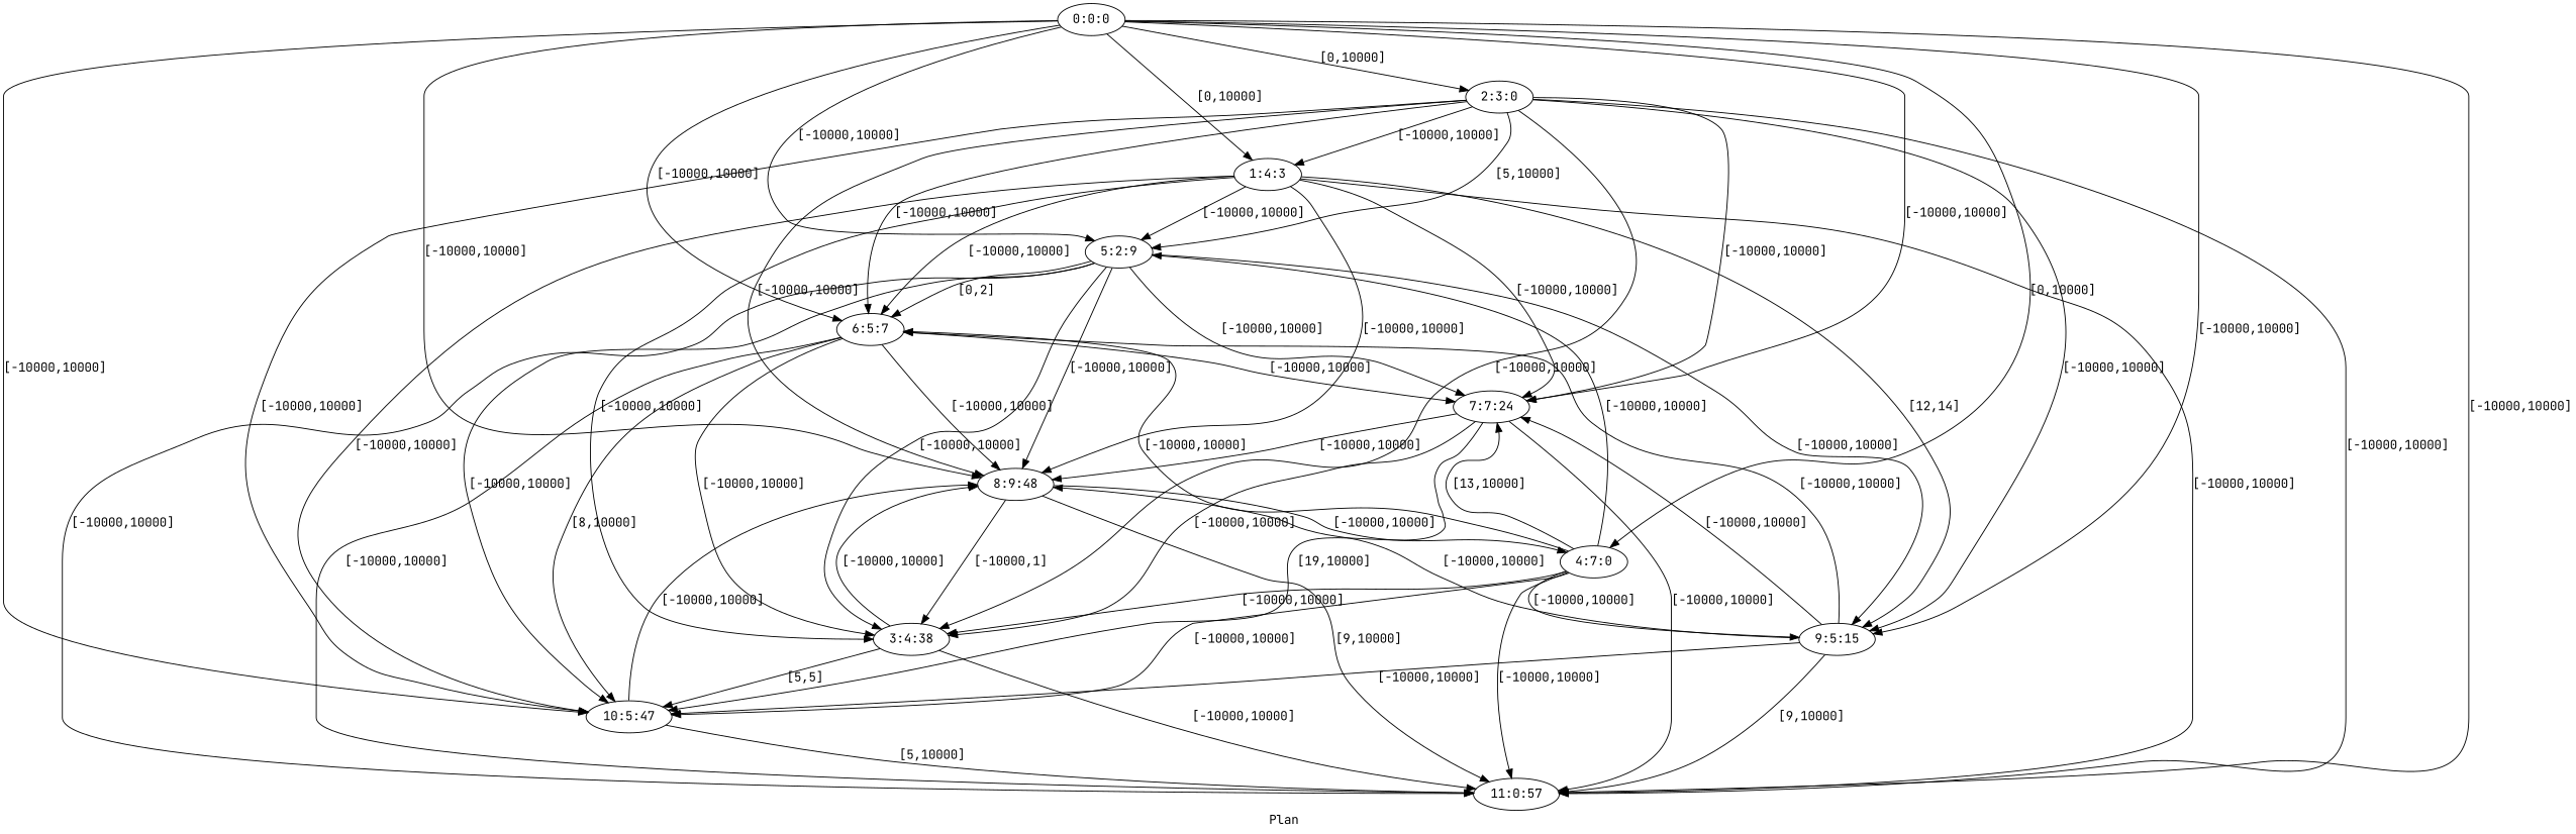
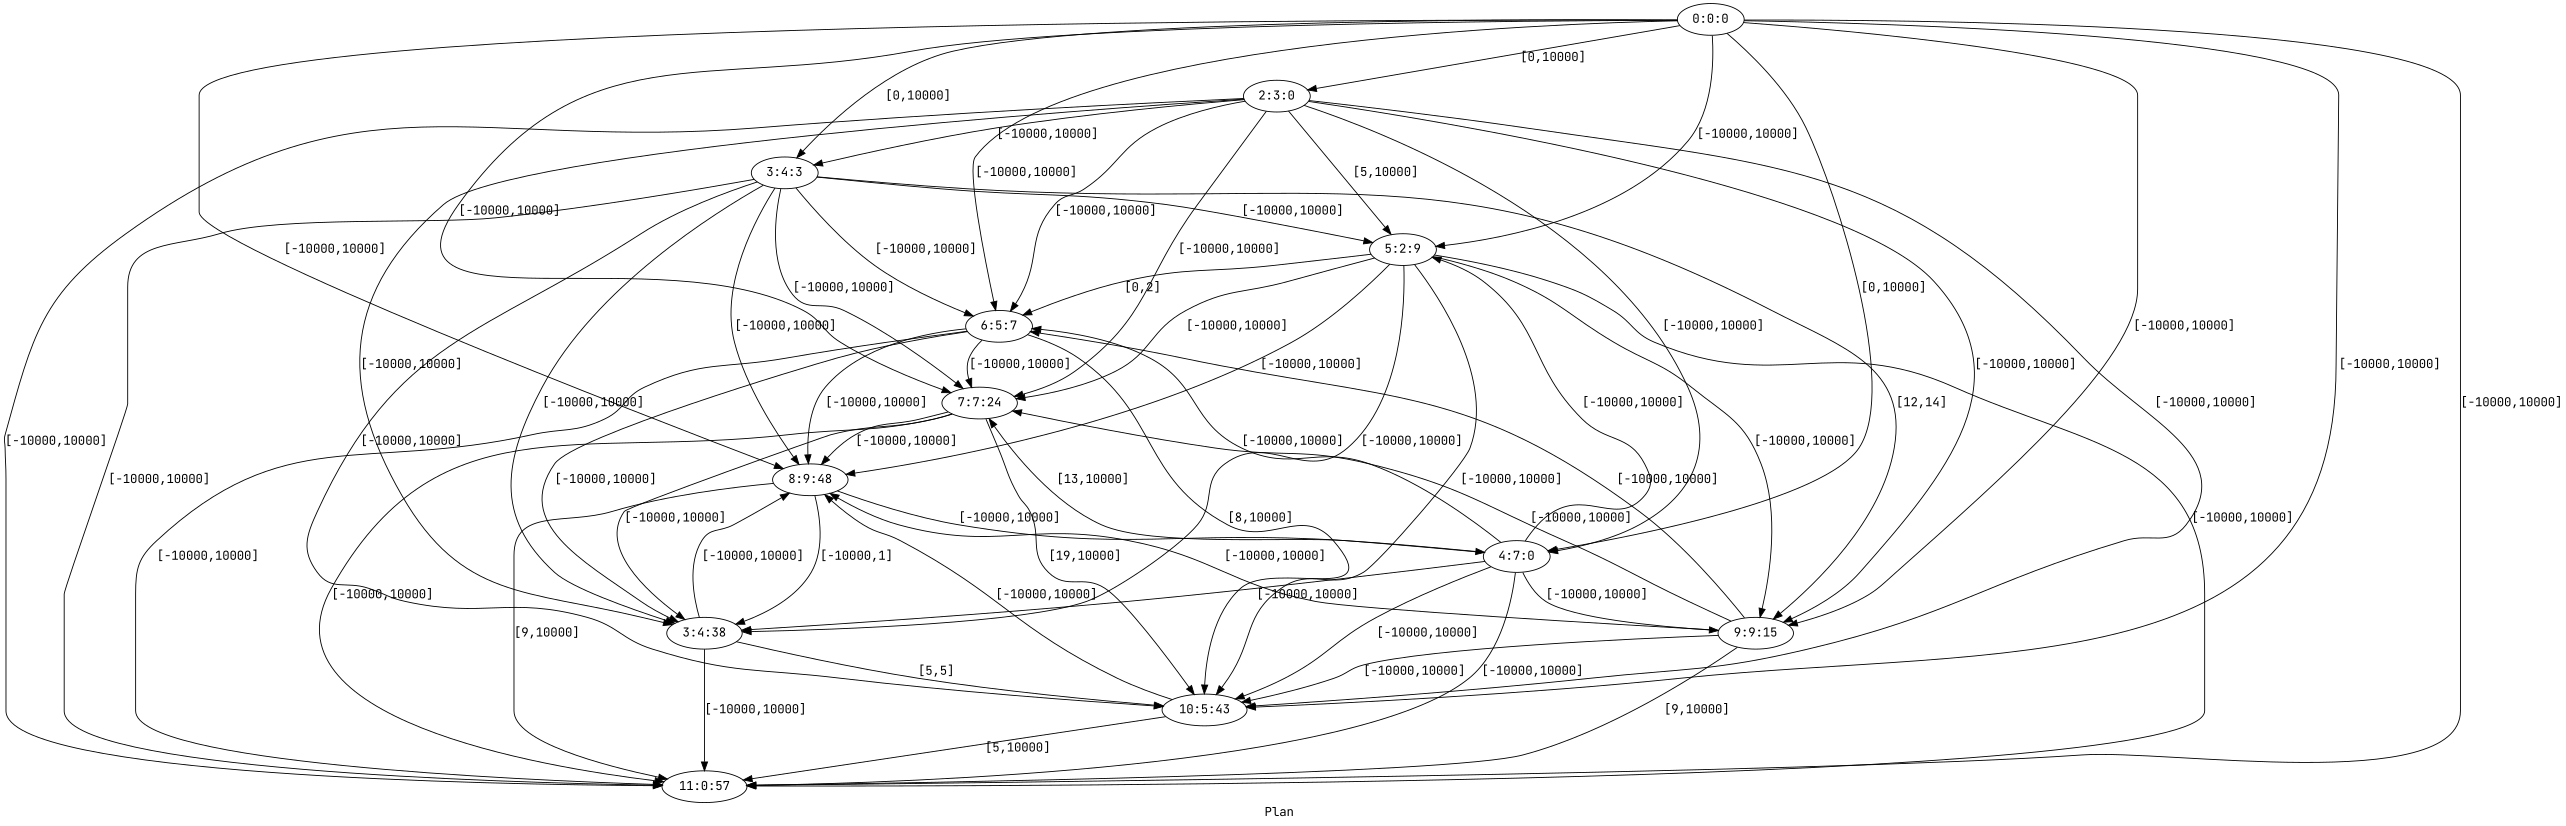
  digraph {
    fldt=0.561472
    fontname="JetBrains Mono"
    label="Plan "
    nodesep=.45
    rankdir=TB
    node [fontname="JetBrains Mono"]
    edge [fontname="JetBrains Mono"]
    "0:0:0"
-   "1:4:3"
+   "1:4:3" [label="3:4:3"]
    "2:3:0"
    "4:7:0"
    n5 [label="5:2:9"]
    "6:5:7"
    "7:7:24"
    "8:9:48"
-   "9:9:15" [label="9:5:15"]
-   "10:5:43" [label="10:5:47"]
+   "9:9:15"
+   "10:5:43"
    "11:0:57"
    "3:4:38"
    "0:0:0" -> "1:4:3" [label="[0,10000]"]
    "0:0:0" -> "2:3:0" [label="[0,10000]"]
    "0:0:0" -> "4:7:0" [label="[0,10000]"]
    "0:0:0" -> n5 [label="[-10000,10000]"]
    "0:0:0" -> "6:5:7" [label="[-10000,10000]"]
    "0:0:0" -> "7:7:24" [label="[-10000,10000]"]
    "0:0:0" -> "8:9:48" [label="[-10000,10000]"]
    "0:0:0" -> "9:9:15" [label="[-10000,10000]"]
    "0:0:0" -> "10:5:43" [label="[-10000,10000]"]
    "0:0:0" -> "11:0:57" [label="[-10000,10000]"]
    "1:4:3" -> n5 [label="[-10000,10000]"]
    "1:4:3" -> "6:5:7" [label="[-10000,10000]"]
    "1:4:3" -> "7:7:24" [label="[-10000,10000]"]
    "1:4:3" -> "8:9:48" [label="[-10000,10000]"]
    "1:4:3" -> "9:9:15" [label="[12,14]"]
    "1:4:3" -> "10:5:43" [label="[-10000,10000]"]
    "1:4:3" -> "11:0:57" [label="[-10000,10000]"]
    "1:4:3" -> "3:4:38" [label="[-10000,10000]"]
    "2:3:0" -> "1:4:3" [label="[-10000,10000]"]
    "2:3:0" -> n5 [label="[5,10000]"]
    "2:3:0" -> "6:5:7" [label="[-10000,10000]"]
    "2:3:0" -> "7:7:24" [label="[-10000,10000]"]
-   "2:3:0" -> "8:9:48" [label="[-10000,10000]"]
+   "2:3:0" -> "4:7:0" [label="[-10000,10000]"]
    "2:3:0" -> "9:9:15" [label="[-10000,10000]"]
    "2:3:0" -> "10:5:43" [label="[-10000,10000]"]
    "2:3:0" -> "11:0:57" [label="[-10000,10000]"]
    "2:3:0" -> "3:4:38" [label="[-10000,10000]"]
    "4:7:0" -> n5 [label="[-10000,10000]"]
    "4:7:0" -> "6:5:7" [label="[-10000,10000]"]
    "4:7:0" -> "7:7:24" [label="[13,10000]"]
    "4:7:0" -> "9:9:15" [label="[-10000,10000]"]
    "4:7:0" -> "10:5:43" [label="[-10000,10000]"]
    "4:7:0" -> "11:0:57" [label="[-10000,10000]"]
    "4:7:0" -> "3:4:38" [label="[-10000,10000]"]
    n5 -> "6:5:7" [label="[0,2]"]
    n5 -> "7:7:24" [label="[-10000,10000]"]
    n5 -> "8:9:48" [label="[-10000,10000]"]
    n5 -> "9:9:15" [label="[-10000,10000]"]
    n5 -> "10:5:43" [label="[-10000,10000]"]
    n5 -> "11:0:57" [label="[-10000,10000]"]
    n5 -> "3:4:38" [label="[-10000,10000]"]
    "6:5:7" -> "7:7:24" [label="[-10000,10000]"]
    "6:5:7" -> "8:9:48" [label="[-10000,10000]"]
    "6:5:7" -> "10:5:43" [label="[8,10000]"]
    "6:5:7" -> "11:0:57" [label="[-10000,10000]"]
    "6:5:7" -> "3:4:38" [label="[-10000,10000]"]
    "7:7:24" -> "8:9:48" [label="[-10000,10000]"]
    "7:7:24" -> "10:5:43" [label="[19,10000]"]
    "7:7:24" -> "11:0:57" [label="[-10000,10000]"]
    "7:7:24" -> "3:4:38" [label="[-10000,10000]"]
    "8:9:48" -> "4:7:0" [label="[-10000,10000]"]
    "8:9:48" -> "11:0:57" [label="[9,10000]"]
    "8:9:48" -> "3:4:38" [label="[-10000,1]"]
    "9:9:15" -> "6:5:7" [label="[-10000,10000]"]
    "9:9:15" -> "7:7:24" [label="[-10000,10000]"]
    "9:9:15" -> "8:9:48" [label="[-10000,10000]"]
    "9:9:15" -> "10:5:43" [label="[-10000,10000]"]
    "9:9:15" -> "11:0:57" [label="[9,10000]"]
    "10:5:43" -> "8:9:48" [label="[-10000,10000]"]
    "10:5:43" -> "11:0:57" [label="[5,10000]"]
    "3:4:38" -> "8:9:48" [label="[-10000,10000]"]
    "3:4:38" -> "10:5:43" [label="[5,5]"]
    "3:4:38" -> "11:0:57" [label="[-10000,10000]"]
  }
